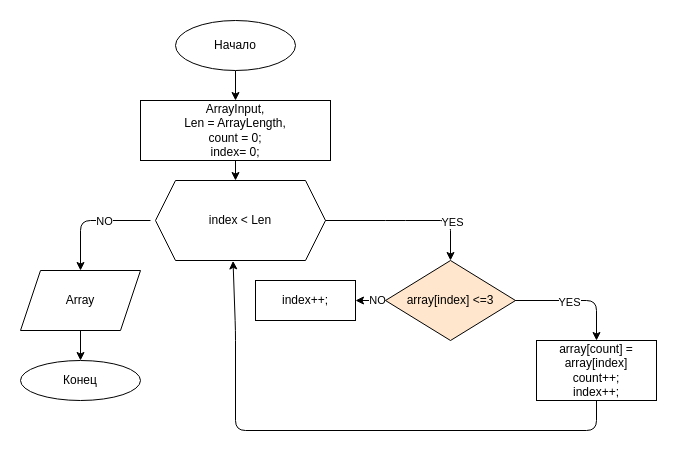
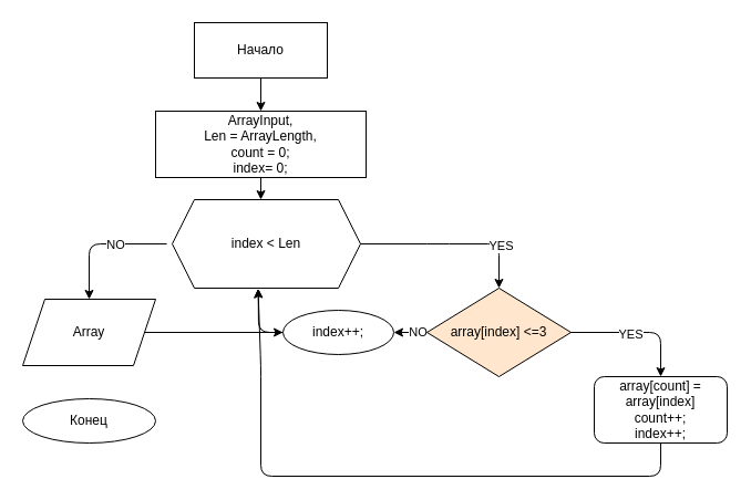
  <mxCell id="0" />
  <mxCell id="1" parent="0" />
  <mxCell id="2" value="" style="edgeStyle=none;html=1;" edge="1" parent="1" source="3"><mxGeometry relative="1" as="geometry"><mxPoint x="235" y="100" as="targetPoint" /></mxGeometry></mxCell>
- <mxCell id="3" value="Начало" style="ellipse;whiteSpace=wrap;html=1;" vertex="1" parent="1"><mxGeometry x="175" y="20" width="120" height="50" as="geometry" /></mxCell>
+ <mxCell id="3" value="Начало" style="whiteSpace=wrap;html=1;rounded=0;" vertex="1" parent="1"><mxGeometry x="175" y="20" width="120" height="50" as="geometry" /></mxCell>
  <mxCell id="4" value="" style="edgeStyle=none;html=1;" edge="1" parent="1" source="5"><mxGeometry relative="1" as="geometry"><mxPoint x="235" y="180" as="targetPoint" /></mxGeometry></mxCell>
  <mxCell id="5" value="ArrayInput,&lt;br&gt;Len = ArrayLength,&lt;br&gt;count = 0;&lt;br&gt;index= 0;" style="rounded=0;whiteSpace=wrap;html=1;" vertex="1" parent="1"><mxGeometry x="140" y="100" width="190" height="60" as="geometry" /></mxCell>
  <mxCell id="6" style="edgeStyle=none;html=1;exitX=1;exitY=0.5;exitDx=0;exitDy=0;entryX=0.5;entryY=0;entryDx=0;entryDy=0;" edge="1" parent="1" target="14"><mxGeometry relative="1" as="geometry"><mxPoint x="320" y="220" as="sourcePoint" /><Array as="points"><mxPoint x="395" y="220" /><mxPoint x="450" y="220" /></Array></mxGeometry></mxCell>
  <mxCell id="7" value="YES" style="edgeLabel;html=1;align=center;verticalAlign=middle;resizable=0;points=[];" vertex="1" connectable="0" parent="6"><mxGeometry x="-0.061" y="-1" relative="1" as="geometry"><mxPoint x="51" as="offset" /></mxGeometry></mxCell>
  <mxCell id="8" style="edgeStyle=none;html=1;exitX=0;exitY=0.5;exitDx=0;exitDy=0;entryX=0.5;entryY=0;entryDx=0;entryDy=0;" edge="1" parent="1" target="18"><mxGeometry relative="1" as="geometry"><mxPoint x="150" y="220" as="sourcePoint" /><Array as="points"><mxPoint x="80" y="220" /></Array></mxGeometry></mxCell>
  <mxCell id="9" value="NO" style="edgeLabel;html=1;align=center;verticalAlign=middle;resizable=0;points=[];" vertex="1" connectable="0" parent="8"><mxGeometry x="-0.217" relative="1" as="geometry"><mxPoint as="offset" /></mxGeometry></mxCell>
  <mxCell id="10" style="edgeStyle=none;html=1;exitX=1;exitY=0.5;exitDx=0;exitDy=0;entryX=0.5;entryY=0;entryDx=0;entryDy=0;" edge="1" parent="1" target="16"><mxGeometry relative="1" as="geometry"><mxPoint x="511" y="300" as="sourcePoint" /><Array as="points"><mxPoint x="596" y="300" /></Array></mxGeometry></mxCell>
  <mxCell id="11" value="YES" style="edgeLabel;html=1;align=center;verticalAlign=middle;resizable=0;points=[];" vertex="1" connectable="0" parent="10"><mxGeometry x="-0.088" y="-1" relative="1" as="geometry"><mxPoint as="offset" /></mxGeometry></mxCell>
  <mxCell id="12" style="edgeStyle=none;html=1;exitX=0;exitY=0.5;exitDx=0;exitDy=0;entryX=1;entryY=0.5;entryDx=0;entryDy=0;" edge="1" parent="1" source="14" target="22"><mxGeometry relative="1" as="geometry" /></mxCell>
  <mxCell id="13" value="NO" style="edgeLabel;html=1;align=center;verticalAlign=middle;resizable=0;points=[];" vertex="1" connectable="0" parent="12"><mxGeometry x="-0.429" y="-1" relative="1" as="geometry"><mxPoint as="offset" /></mxGeometry></mxCell>
  <mxCell id="14" value="array[index] &amp;lt;=3" style="rhombus;whiteSpace=wrap;html=1;rounded=0;fillColor=#ffe6cc;" vertex="1" parent="1"><mxGeometry x="385" y="260" width="130" height="80" as="geometry" /></mxCell>
  <mxCell id="15" style="edgeStyle=none;html=1;exitX=0.5;exitY=1;exitDx=0;exitDy=0;entryX=0.456;entryY=1.005;entryDx=0;entryDy=0;entryPerimeter=0;" edge="1" parent="1" source="16" target="20"><mxGeometry relative="1" as="geometry"><mxPoint x="235" y="264" as="targetPoint" /><Array as="points"><mxPoint x="596" y="430" /><mxPoint x="235" y="430" /><mxPoint x="235" y="330" /></Array></mxGeometry></mxCell>
- <mxCell id="16" value="array[count] = array[index]&lt;br&gt;count++;&lt;br&gt;index++;" style="rounded=0;whiteSpace=wrap;html=1;" vertex="1" parent="1"><mxGeometry x="536" y="340" width="120" height="60" as="geometry" /></mxCell>
- <mxCell id="17" value="" style="edgeStyle=none;html=1;" edge="1" parent="1" source="18" target="19"><mxGeometry relative="1" as="geometry" /></mxCell>
+ <mxCell id="16" value="array[count] = array[index]&lt;br&gt;count++;&lt;br&gt;index++;" style="whiteSpace=wrap;html=1;rounded=1;" vertex="1" parent="1"><mxGeometry x="536" y="340" width="120" height="60" as="geometry" /></mxCell>
+ <mxCell id="17" value="" style="edgeStyle=none;html=1;" edge="1" parent="1" source="18" target="22"><mxGeometry relative="1" as="geometry" /></mxCell>
  <mxCell id="18" value="Array" style="shape=parallelogram;perimeter=parallelogramPerimeter;whiteSpace=wrap;html=1;fixedSize=1;" vertex="1" parent="1"><mxGeometry x="20" y="270" width="120" height="60" as="geometry" /></mxCell>
  <mxCell id="19" value="Конец" style="ellipse;whiteSpace=wrap;html=1;" vertex="1" parent="1"><mxGeometry x="20" y="360" width="120" height="40" as="geometry" /></mxCell>
  <mxCell id="20" value="index &amp;lt; Len" style="shape=hexagon;perimeter=hexagonPerimeter2;whiteSpace=wrap;html=1;fixedSize=1;" vertex="1" parent="1"><mxGeometry x="155" y="180" width="170" height="80" as="geometry" /></mxCell>
- <mxCell id="22" value="index++;" style="rounded=0;whiteSpace=wrap;html=1;" vertex="1" parent="1"><mxGeometry x="255" y="280" width="100" height="40" as="geometry" /></mxCell>
+ <mxCell id="21" style="edgeStyle=none;html=1;exitX=0;exitY=0.5;exitDx=0;exitDy=0;entryX=0.457;entryY=1.006;entryDx=0;entryDy=0;entryPerimeter=0;" edge="1" parent="1" source="22" target="20"><mxGeometry relative="1" as="geometry"><Array as="points"><mxPoint x="233" y="300" /></Array></mxGeometry></mxCell>
+ <mxCell id="22" value="index++;" style="ellipse;whiteSpace=wrap;html=1;" vertex="1" parent="1"><mxGeometry x="255" y="280" width="100" height="40" as="geometry" /></mxCell>
